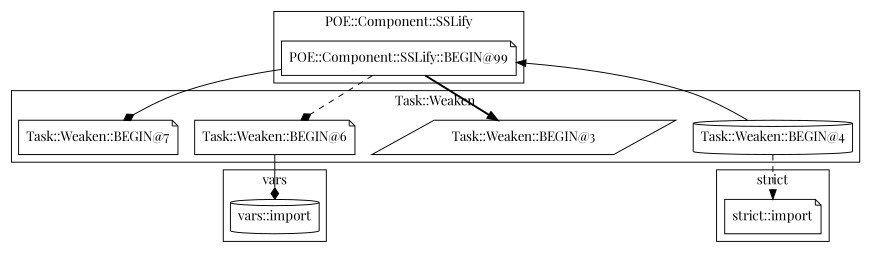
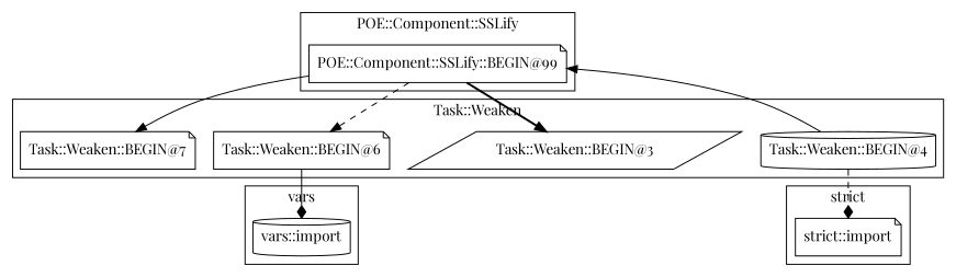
  digraph {
    fontname="Playfair Display"
    node [fontname="Playfair Display" shape=note]
    edge [arrowhead=normal fontname="Playfair Display" style=solid]
    "Task::Weaken::BEGIN@6"
    "Task::Weaken::BEGIN@3" [shape=parallelogram]
    "Task::Weaken::BEGIN@4" [shape=cylinder]
    "Task::Weaken::BEGIN@7"
    "strict::import"
    "vars::import" [shape=cylinder]
    "POE::Component::SSLify::BEGIN@99"
    subgraph cluster_1 {
      label="Task::Weaken"
      "Task::Weaken::BEGIN@6"
      "Task::Weaken::BEGIN@3"
      "Task::Weaken::BEGIN@4"
      "Task::Weaken::BEGIN@7"
    }
    subgraph cluster_2 {
      label="strict"
      "strict::import"
    }
    subgraph cluster_3 {
      label=vars
      "vars::import"
    }
    subgraph cluster_4 {
      label="POE::Component::SSLify"
      "POE::Component::SSLify::BEGIN@99"
    }
    "Task::Weaken::BEGIN@6" -> "vars::import" [arrowhead=diamond]
-   "Task::Weaken::BEGIN@4" -> "strict::import" [style=dashed]
+   "Task::Weaken::BEGIN@4" -> "strict::import" [arrowhead=diamond style=dashed]
    "Task::Weaken::BEGIN@4" -> "POE::Component::SSLify::BEGIN@99"
-   "POE::Component::SSLify::BEGIN@99" -> "Task::Weaken::BEGIN@6" [arrowhead=diamond style=dashed]
+   "POE::Component::SSLify::BEGIN@99" -> "Task::Weaken::BEGIN@6" [style=dashed]
    "POE::Component::SSLify::BEGIN@99" -> "Task::Weaken::BEGIN@3" [style=bold]
-   "POE::Component::SSLify::BEGIN@99" -> "Task::Weaken::BEGIN@7" [arrowhead=diamond]
+   "POE::Component::SSLify::BEGIN@99" -> "Task::Weaken::BEGIN@7"
  }
